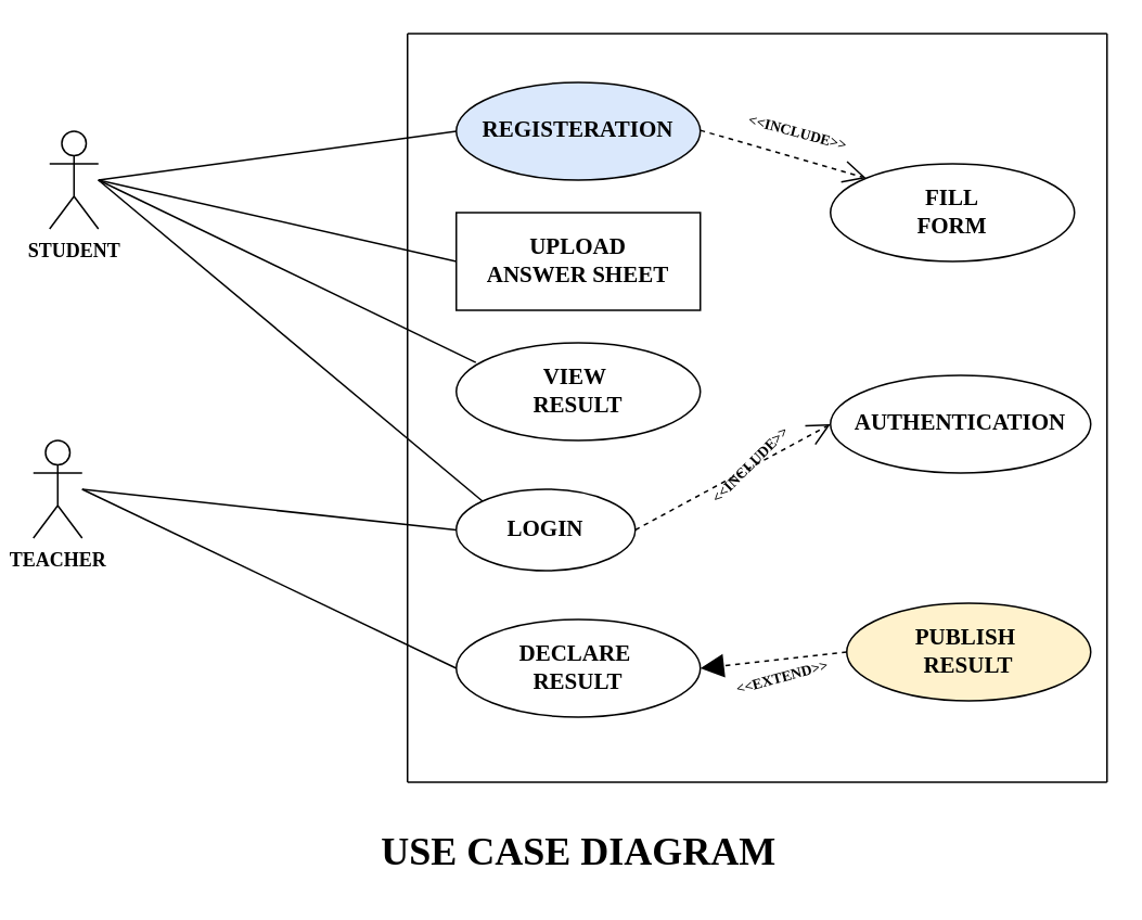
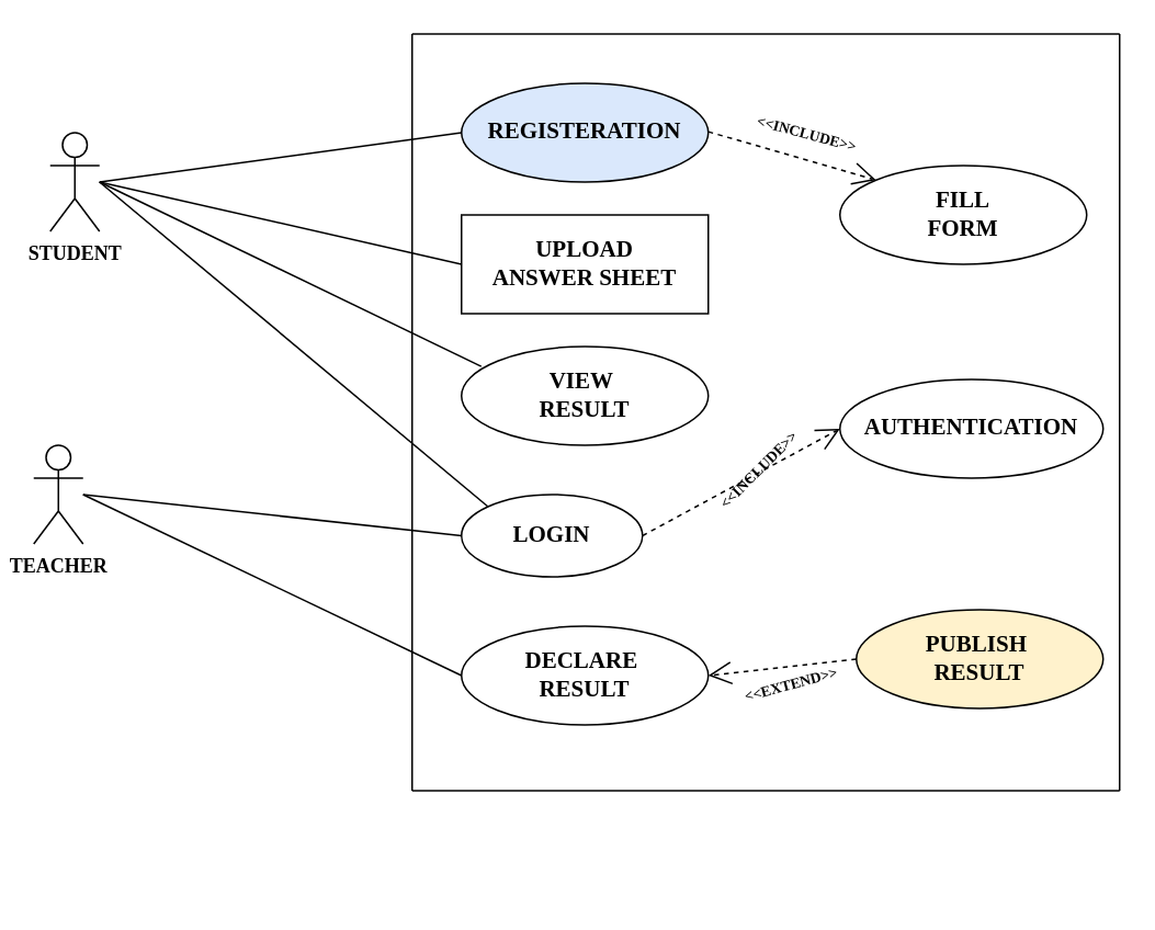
  <mxCell id="0" />
  <mxCell id="1" parent="0" />
  <mxCell id="2" value="&lt;b&gt;&lt;font face=&quot;Verdana&quot;&gt;STUDENT&lt;/font&gt;&lt;/b&gt;" style="shape=umlActor;verticalLabelPosition=bottom;verticalAlign=top;html=1;outlineConnect=0;" parent="1" vertex="1"><mxGeometry x="30" y="80" width="30" height="60" as="geometry" /></mxCell>
  <mxCell id="3" value="&lt;b&gt;&lt;font style=&quot;font-size: 14px;&quot; face=&quot;Verdana&quot;&gt;REGISTERATION&lt;/font&gt;&lt;/b&gt;" style="ellipse;whiteSpace=wrap;html=1;fillColor=#dae8fc;" parent="1" vertex="1"><mxGeometry x="280" y="50" width="150" height="60" as="geometry" /></mxCell>
  <mxCell id="4" value="&lt;font face=&quot;Verdana&quot;&gt;&lt;b&gt;TEACHER&lt;/b&gt;&lt;/font&gt;" style="shape=umlActor;verticalLabelPosition=bottom;verticalAlign=top;html=1;outlineConnect=0;" parent="1" vertex="1"><mxGeometry x="20" y="270" width="30" height="60" as="geometry" /></mxCell>
  <mxCell id="5" value="&lt;font face=&quot;Verdana&quot;&gt;&lt;span style=&quot;font-size: 14px;&quot;&gt;&lt;b&gt;UPLOAD&lt;br&gt;ANSWER SHEET&lt;br&gt;&lt;/b&gt;&lt;/span&gt;&lt;/font&gt;" style="whiteSpace=wrap;html=1;rounded=0;" parent="1" vertex="1"><mxGeometry x="280" y="130" width="150" height="60" as="geometry" /></mxCell>
  <mxCell id="6" value="&lt;font face=&quot;Verdana&quot;&gt;&lt;span style=&quot;font-size: 14px;&quot;&gt;&lt;b&gt;VIEW&amp;nbsp;&lt;br&gt;RESULT&lt;br&gt;&lt;/b&gt;&lt;/span&gt;&lt;/font&gt;" style="ellipse;whiteSpace=wrap;html=1;" parent="1" vertex="1"><mxGeometry x="280" y="210" width="150" height="60" as="geometry" /></mxCell>
  <mxCell id="7" value="&lt;font face=&quot;Verdana&quot;&gt;&lt;span style=&quot;font-size: 14px;&quot;&gt;&lt;b&gt;LOGIN&lt;/b&gt;&lt;/span&gt;&lt;/font&gt;" style="ellipse;whiteSpace=wrap;html=1;" parent="1" vertex="1"><mxGeometry x="280" y="300" width="110" height="50" as="geometry" /></mxCell>
  <mxCell id="8" value="&lt;font face=&quot;Verdana&quot;&gt;&lt;span style=&quot;font-size: 14px;&quot;&gt;&lt;b&gt;DECLARE&amp;nbsp;&lt;br&gt;RESULT&lt;br&gt;&lt;/b&gt;&lt;/span&gt;&lt;/font&gt;" style="ellipse;whiteSpace=wrap;html=1;" parent="1" vertex="1"><mxGeometry x="280" y="380" width="150" height="60" as="geometry" /></mxCell>
  <mxCell id="9" value="&lt;font face=&quot;Verdana&quot;&gt;&lt;span style=&quot;font-size: 14px;&quot;&gt;&lt;b&gt;FILL&lt;br&gt;FORM&lt;br&gt;&lt;/b&gt;&lt;/span&gt;&lt;/font&gt;" style="ellipse;whiteSpace=wrap;html=1;" parent="1" vertex="1"><mxGeometry x="510" y="100" width="150" height="60" as="geometry" /></mxCell>
  <mxCell id="10" value="&lt;font face=&quot;Verdana&quot;&gt;&lt;span style=&quot;font-size: 14px;&quot;&gt;&lt;b&gt;PUBLISH&amp;nbsp;&lt;br&gt;RESULT&lt;br&gt;&lt;/b&gt;&lt;/span&gt;&lt;/font&gt;" style="ellipse;whiteSpace=wrap;html=1;fillColor=#fff2cc;" parent="1" vertex="1"><mxGeometry x="520" y="370" width="150" height="60" as="geometry" /></mxCell>
  <mxCell id="11" value="" style="endArrow=none;html=1;rounded=0;entryX=0;entryY=0.5;entryDx=0;entryDy=0;" parent="1" target="3" edge="1"><mxGeometry width="50" height="50" relative="1" as="geometry"><mxPoint x="60" y="110" as="sourcePoint" /><mxPoint x="110" y="60" as="targetPoint" /></mxGeometry></mxCell>
  <mxCell id="12" value="" style="endArrow=none;html=1;rounded=0;entryX=0;entryY=0.5;entryDx=0;entryDy=0;" parent="1" target="5" edge="1"><mxGeometry width="50" height="50" relative="1" as="geometry"><mxPoint x="60" y="110" as="sourcePoint" /><mxPoint x="290" y="90" as="targetPoint" /></mxGeometry></mxCell>
  <mxCell id="13" value="" style="endArrow=none;html=1;rounded=0;entryX=0.08;entryY=0.201;entryDx=0;entryDy=0;entryPerimeter=0;" parent="1" target="6" edge="1"><mxGeometry width="50" height="50" relative="1" as="geometry"><mxPoint x="60" y="110" as="sourcePoint" /><mxPoint x="290" y="170" as="targetPoint" /></mxGeometry></mxCell>
  <mxCell id="14" value="" style="endArrow=none;html=1;rounded=0;entryX=0;entryY=0;entryDx=0;entryDy=0;" parent="1" target="7" edge="1"><mxGeometry width="50" height="50" relative="1" as="geometry"><mxPoint x="60" y="110" as="sourcePoint" /><mxPoint x="280" y="330" as="targetPoint" /></mxGeometry></mxCell>
  <mxCell id="15" value="" style="endArrow=none;html=1;rounded=0;entryX=0;entryY=0.5;entryDx=0;entryDy=0;" parent="1" target="7" edge="1"><mxGeometry width="50" height="50" relative="1" as="geometry"><mxPoint x="50" y="300" as="sourcePoint" /><mxPoint x="288" y="492" as="targetPoint" /></mxGeometry></mxCell>
  <mxCell id="16" value="" style="endArrow=none;html=1;rounded=0;entryX=0;entryY=0.5;entryDx=0;entryDy=0;" parent="1" target="8" edge="1"><mxGeometry width="50" height="50" relative="1" as="geometry"><mxPoint x="50" y="300" as="sourcePoint" /><mxPoint x="290" y="400" as="targetPoint" /></mxGeometry></mxCell>
  <mxCell id="17" value="" style="endArrow=open;endSize=12;dashed=1;html=1;rounded=0;fontFamily=Helvetica;fontSize=12;fontColor=default;entryX=0;entryY=0;entryDx=0;entryDy=0;" parent="1" target="9" edge="1"><mxGeometry width="160" relative="1" as="geometry"><mxPoint x="430" y="79.41" as="sourcePoint" /><mxPoint x="590" y="79.41" as="targetPoint" /><Array as="points" /></mxGeometry></mxCell>
  <mxCell id="18" value="&lt;font style=&quot;font-size: 9px;&quot; face=&quot;Verdana&quot;&gt;&lt;b&gt;&amp;lt;&amp;lt;&lt;font style=&quot;&quot;&gt;INCLUDE&lt;/font&gt;&amp;gt;&amp;gt;&lt;/b&gt;&lt;/font&gt;" style="text;html=1;align=center;verticalAlign=middle;resizable=0;points=[];autosize=1;strokeColor=none;fillColor=none;fontSize=12;fontFamily=Helvetica;fontColor=default;rotation=15;" parent="1" vertex="1"><mxGeometry x="440" y="65" width="100" height="30" as="geometry" /></mxCell>
- <mxCell id="19" value="" style="endArrow=block;endSize=12;dashed=1;html=1;rounded=0;fontFamily=Helvetica;fontSize=12;fontColor=default;entryX=1;entryY=0.5;entryDx=0;entryDy=0;exitX=0;exitY=0.5;exitDx=0;exitDy=0;" parent="1" source="10" target="8" edge="1"><mxGeometry width="160" relative="1" as="geometry"><mxPoint x="480" y="390" as="sourcePoint" /><mxPoint x="542" y="440" as="targetPoint" /><Array as="points" /></mxGeometry></mxCell>
+ <mxCell id="19" value="" style="endArrow=open;endSize=12;dashed=1;html=1;rounded=0;fontFamily=Helvetica;fontSize=12;fontColor=default;entryX=1;entryY=0.5;entryDx=0;entryDy=0;exitX=0;exitY=0.5;exitDx=0;exitDy=0;" parent="1" source="10" target="8" edge="1"><mxGeometry width="160" relative="1" as="geometry"><mxPoint x="480" y="390" as="sourcePoint" /><mxPoint x="542" y="440" as="targetPoint" /><Array as="points" /></mxGeometry></mxCell>
  <mxCell id="20" value="&lt;font face=&quot;Verdana&quot;&gt;&lt;span style=&quot;font-size: 14px;&quot;&gt;&lt;b&gt;AUTHENTICATION&lt;br&gt;&lt;/b&gt;&lt;/span&gt;&lt;/font&gt;" style="ellipse;whiteSpace=wrap;html=1;" parent="1" vertex="1"><mxGeometry x="510" y="230" width="160" height="60" as="geometry" /></mxCell>
  <mxCell id="21" value="" style="endArrow=open;endSize=12;dashed=1;html=1;rounded=0;fontFamily=Helvetica;fontSize=12;fontColor=default;entryX=0;entryY=0.5;entryDx=0;entryDy=0;exitX=1;exitY=0.5;exitDx=0;exitDy=0;" parent="1" source="7" target="20" edge="1"><mxGeometry width="160" relative="1" as="geometry"><mxPoint x="520" y="210" as="sourcePoint" /><mxPoint x="430" y="220" as="targetPoint" /><Array as="points" /></mxGeometry></mxCell>
  <mxCell id="22" value="&lt;font style=&quot;font-size: 9px;&quot; face=&quot;Verdana&quot;&gt;&lt;b&gt;&amp;lt;&amp;lt;&lt;font style=&quot;&quot;&gt;INCLUDE&lt;/font&gt;&amp;gt;&amp;gt;&lt;/b&gt;&lt;/font&gt;" style="text;html=1;align=center;verticalAlign=middle;resizable=0;points=[];autosize=1;strokeColor=none;fillColor=none;fontSize=12;fontFamily=Helvetica;fontColor=default;rotation=-45;" parent="1" vertex="1"><mxGeometry x="410" y="270" width="100" height="30" as="geometry" /></mxCell>
  <mxCell id="23" value="&lt;font style=&quot;font-size: 9px;&quot; face=&quot;Verdana&quot;&gt;&lt;b&gt;&amp;lt;&amp;lt;EXTEND&amp;gt;&amp;gt;&lt;/b&gt;&lt;/font&gt;" style="text;html=1;align=center;verticalAlign=middle;resizable=0;points=[];autosize=1;strokeColor=none;fillColor=none;fontSize=12;fontFamily=Helvetica;fontColor=default;rotation=-15;" parent="1" vertex="1"><mxGeometry x="430" y="400" width="100" height="30" as="geometry" /></mxCell>
  <mxCell id="24" value="" style="endArrow=none;html=1;rounded=0;fontFamily=Helvetica;fontSize=12;fontColor=default;" parent="1" edge="1"><mxGeometry width="50" height="50" relative="1" as="geometry"><mxPoint x="250" y="480" as="sourcePoint" /><mxPoint x="250" y="20" as="targetPoint" /></mxGeometry></mxCell>
  <mxCell id="25" value="" style="endArrow=none;html=1;rounded=0;fontFamily=Helvetica;fontSize=12;fontColor=default;" parent="1" edge="1"><mxGeometry width="50" height="50" relative="1" as="geometry"><mxPoint x="680" y="480" as="sourcePoint" /><mxPoint x="680" y="20" as="targetPoint" /></mxGeometry></mxCell>
  <mxCell id="26" value="" style="endArrow=none;html=1;rounded=0;fontFamily=Helvetica;fontSize=12;fontColor=default;" parent="1" edge="1"><mxGeometry width="50" height="50" relative="1" as="geometry"><mxPoint x="250" y="20" as="sourcePoint" /><mxPoint x="680" y="20" as="targetPoint" /></mxGeometry></mxCell>
  <mxCell id="27" value="" style="endArrow=none;html=1;rounded=0;fontFamily=Helvetica;fontSize=12;fontColor=default;" parent="1" edge="1"><mxGeometry width="50" height="50" relative="1" as="geometry"><mxPoint x="250" y="480" as="sourcePoint" /><mxPoint x="680" y="480" as="targetPoint" /></mxGeometry></mxCell>
- <mxCell id="28" value="&lt;font style=&quot;font-size: 24px;&quot; face=&quot;Verdana&quot;&gt;&lt;b&gt;USE CASE DIAGRAM&lt;/b&gt;&lt;/font&gt;" style="text;html=1;align=center;verticalAlign=middle;resizable=0;points=[];autosize=1;strokeColor=none;fillColor=none;fontSize=12;fontFamily=Helvetica;fontColor=default;" parent="1" vertex="1"><mxGeometry x="210" y="503" width="290" height="40" as="geometry" /></mxCell>
